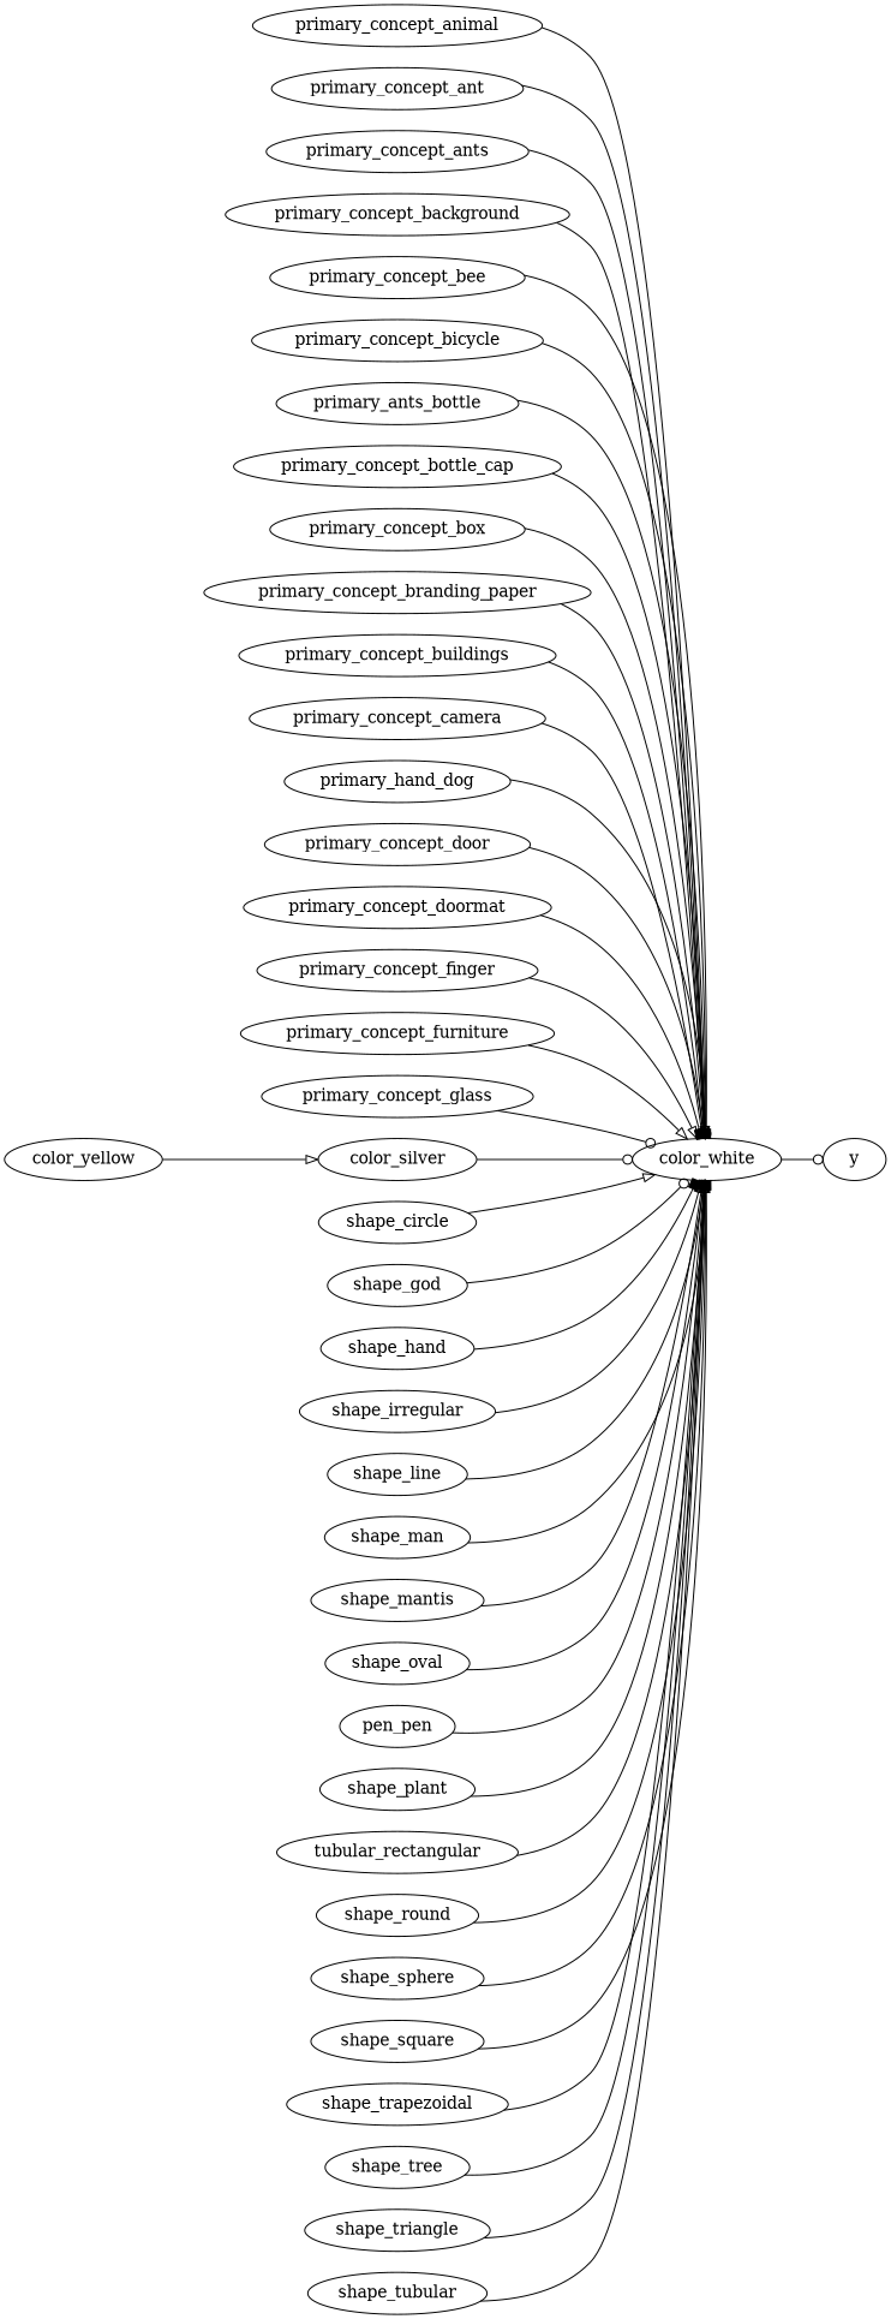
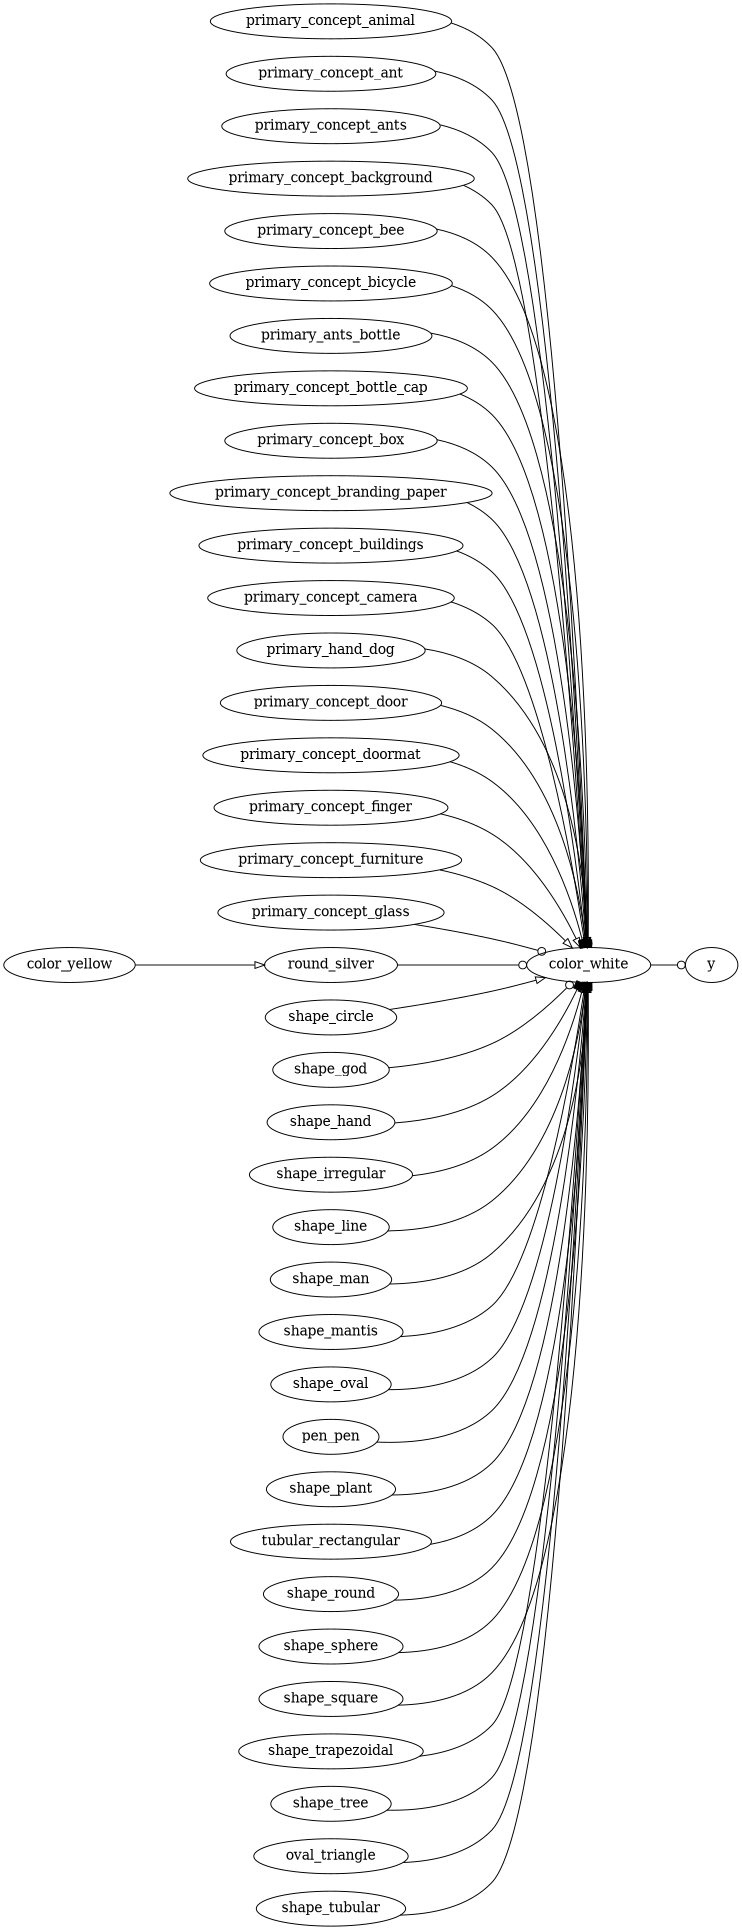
  strict digraph {
    rankdir=LR
    edge [arrowhead=onormal]
    color_white
    y
    primary_concept_animal
    primary_concept_ant
    primary_concept_ants
    primary_concept_background
    primary_concept_bee
    primary_concept_bicycle
    n9 [label=primary_ants_bottle]
    primary_concept_bottle_cap
    primary_concept_box
    primary_concept_branding_paper
    primary_concept_buildings
    primary_concept_camera
    n15 [label=primary_hand_dog]
    primary_concept_door
    primary_concept_doormat
    primary_concept_finger
    primary_concept_furniture
    primary_concept_glass
-   color_silver
+   color_silver [label=round_silver]
    color_yellow
    shape_circle
    shape_god
    shape_hand
    shape_irregular
    shape_line
    shape_man
    shape_mantis
    shape_oval
    n31 [label=pen_pen]
    shape_plant
    n33 [label=tubular_rectangular]
    shape_round
    shape_sphere
    shape_square
    shape_trapezoidal
    shape_tree
-   shape_triangle
+   shape_triangle [label=oval_triangle]
    shape_tubular
    color_white -> y [arrowhead=odot]
    primary_concept_animal -> color_white
    primary_concept_ant -> color_white
    primary_concept_ants -> color_white [arrowhead=box]
    primary_concept_background -> color_white [arrowhead=box]
    primary_concept_bee -> color_white [arrowhead=odot]
    primary_concept_bicycle -> color_white [arrowhead=box]
    n9 -> color_white [arrowhead=odot]
    primary_concept_bottle_cap -> color_white
    primary_concept_box -> color_white [arrowhead=odot]
    primary_concept_branding_paper -> color_white [arrowhead=box]
    primary_concept_buildings -> color_white [arrowhead=odot]
    primary_concept_camera -> color_white [arrowhead=box]
    n15 -> color_white
    primary_concept_door -> color_white [arrowhead=odot]
    primary_concept_doormat -> color_white [arrowhead=box]
    primary_concept_finger -> color_white
    primary_concept_furniture -> color_white
    primary_concept_glass -> color_white [arrowhead=odot]
    color_silver -> color_white [arrowhead=odot]
    color_yellow -> color_silver
    shape_circle -> color_white
    shape_god -> color_white [arrowhead=odot]
    shape_hand -> color_white [arrowhead=box]
    shape_irregular -> color_white
    shape_line -> color_white [arrowhead=box]
    shape_man -> color_white [arrowhead=box]
    shape_mantis -> color_white
    shape_oval -> color_white [arrowhead=odot]
    n31 -> color_white
    shape_plant -> color_white
    n33 -> color_white
    shape_round -> color_white [arrowhead=odot]
    shape_sphere -> color_white
    shape_square -> color_white [arrowhead=box]
    shape_trapezoidal -> color_white [arrowhead=box]
    shape_tree -> color_white [arrowhead=odot]
    shape_triangle -> color_white [arrowhead=odot]
    shape_tubular -> color_white
  }
